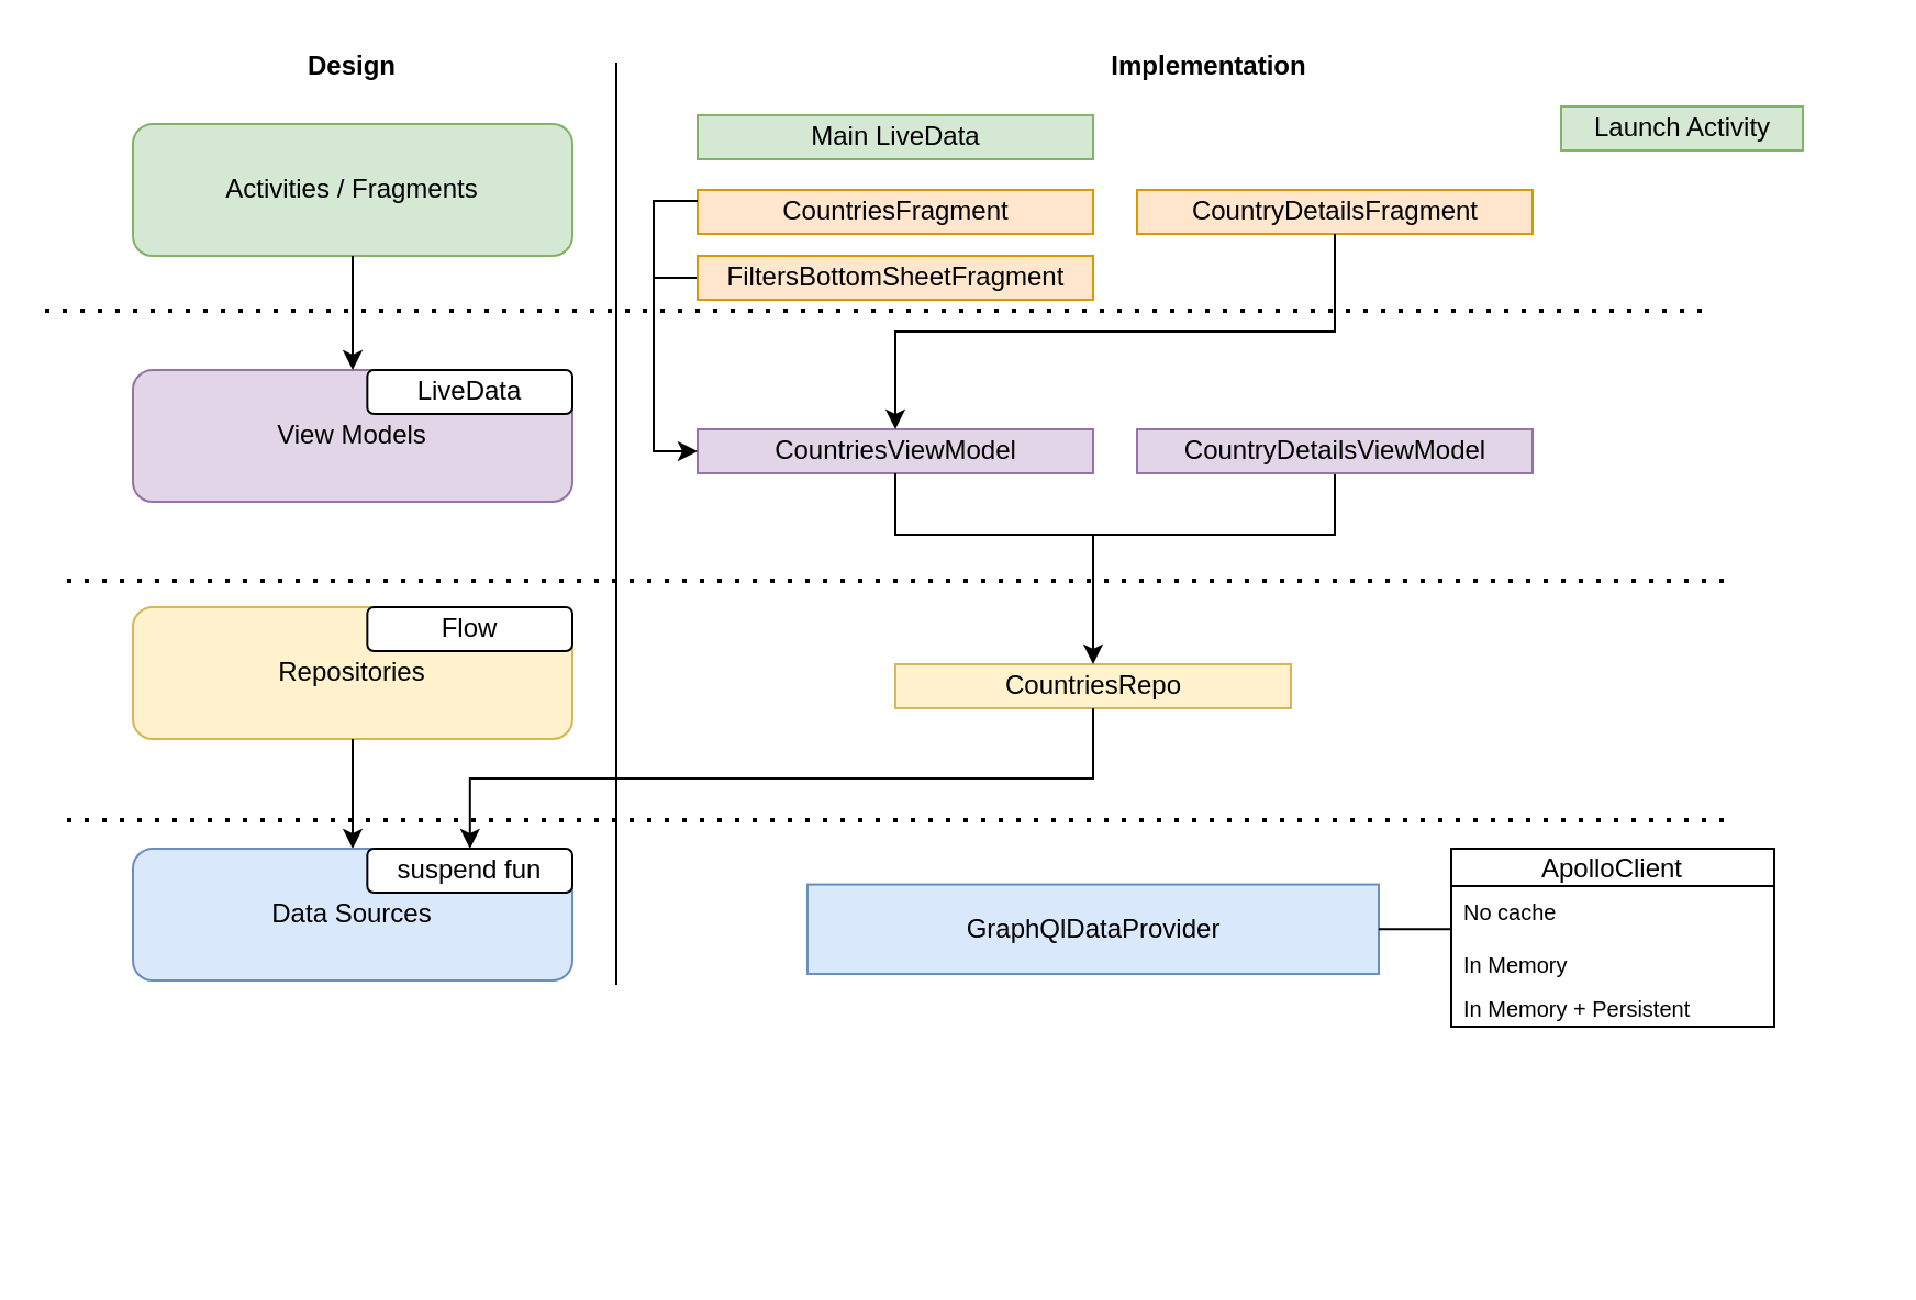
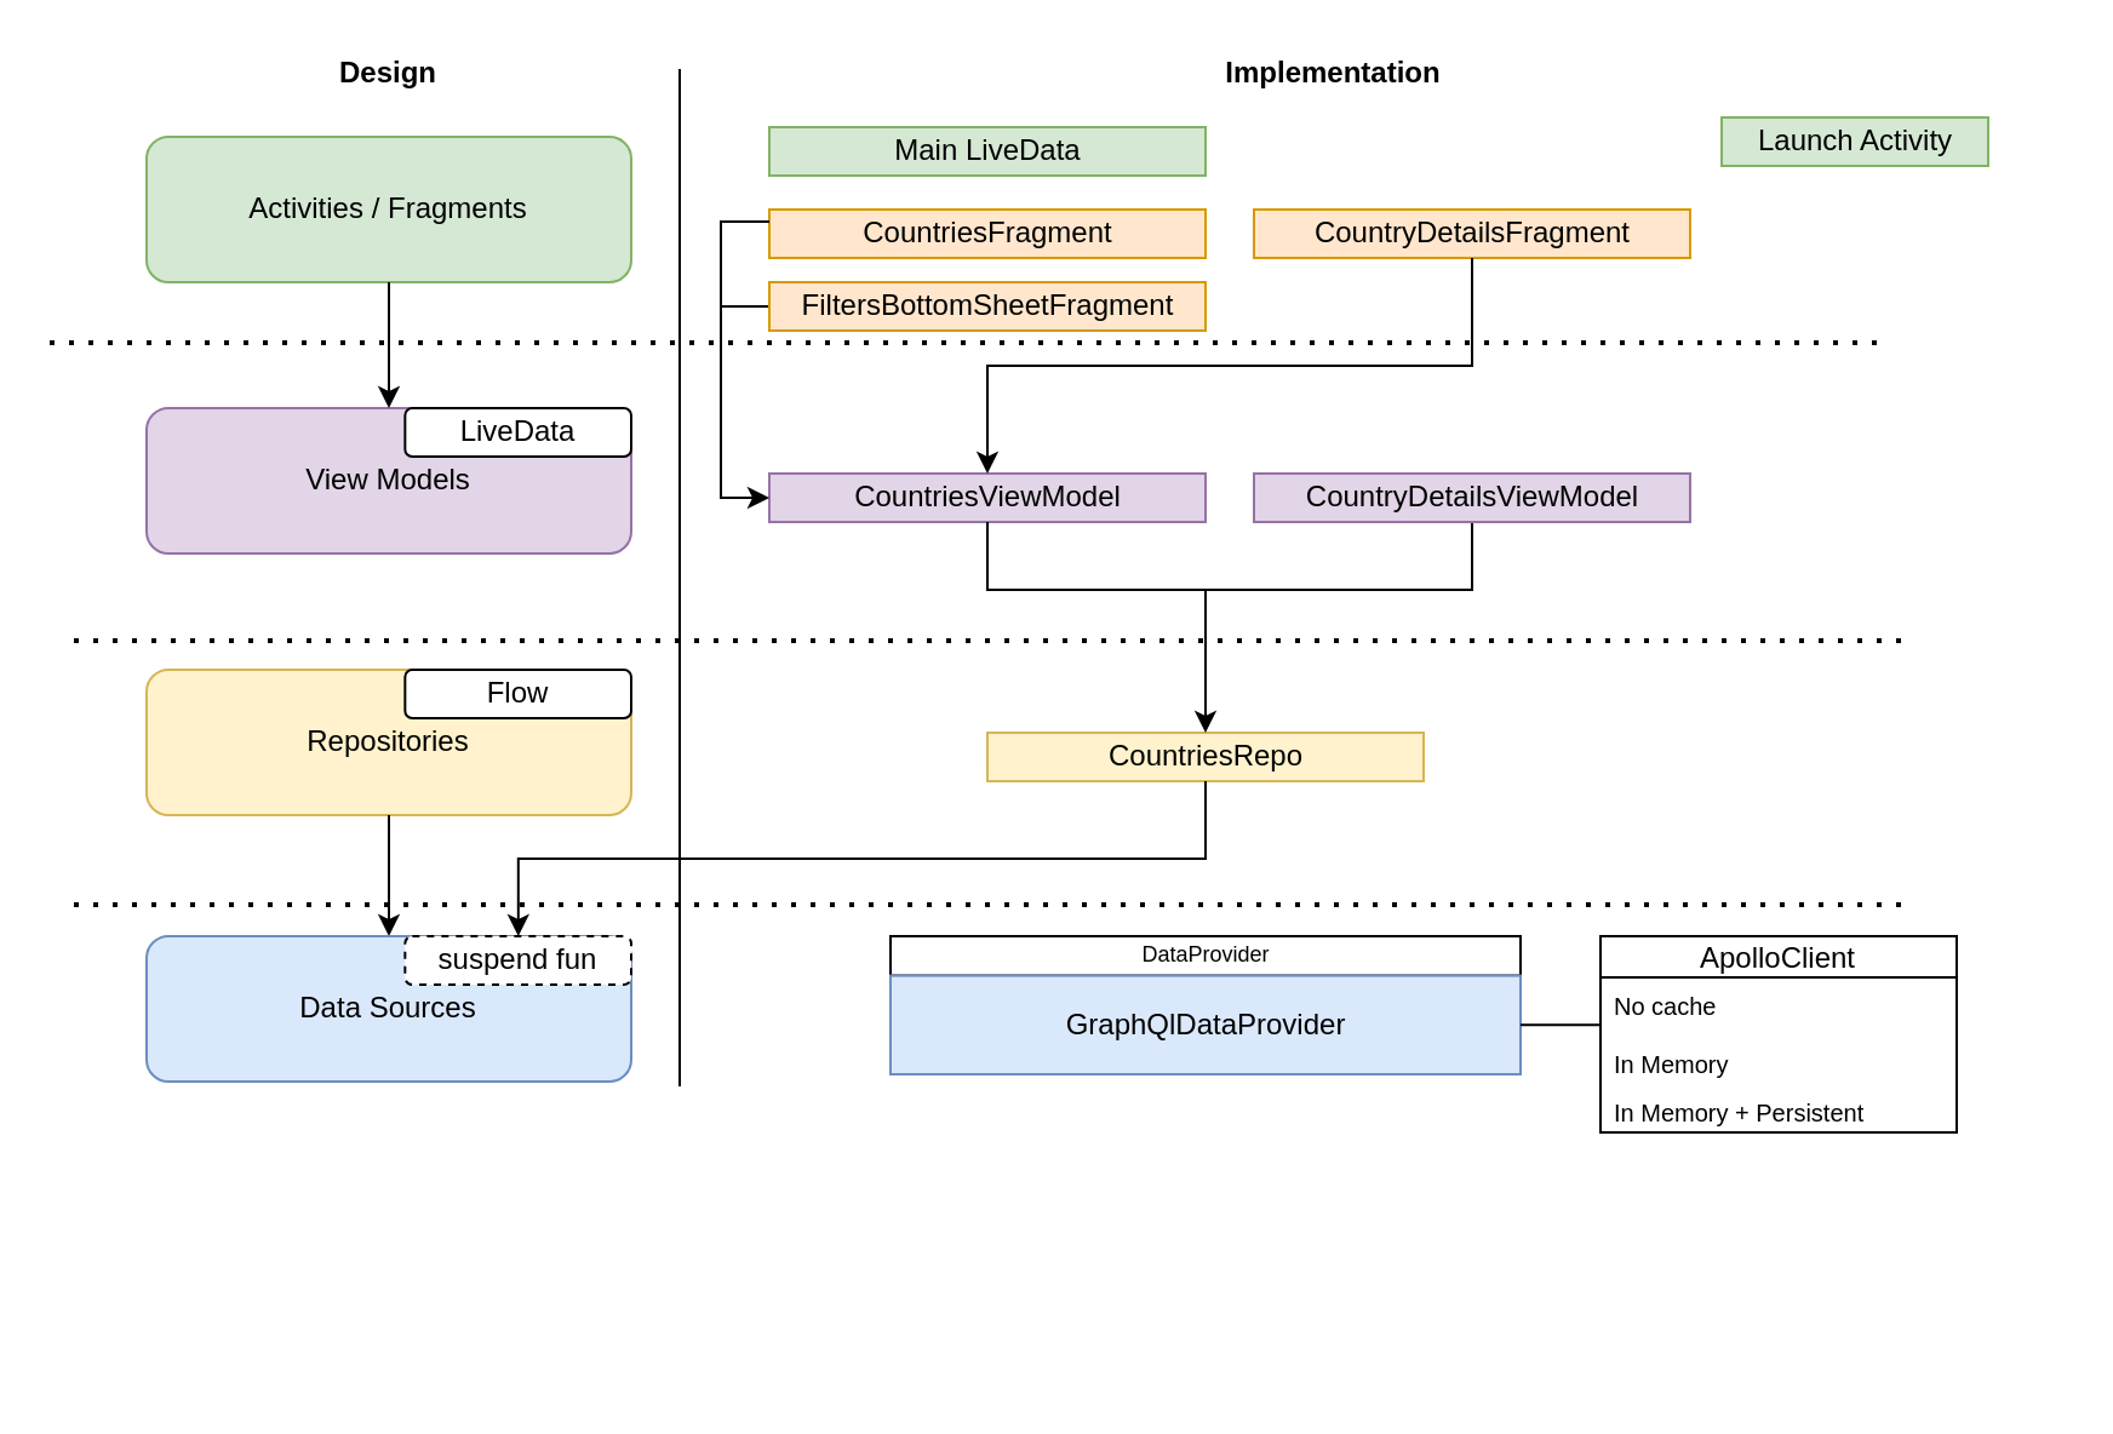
  <mxCell id="0" />
  <mxCell id="1" parent="0" />
  <mxCell id="2" value="" style="endArrow=none;dashed=1;html=1;dashPattern=1 3;strokeWidth=2;" parent="1" edge="1"><mxGeometry width="50" height="50" relative="1" as="geometry"><mxPoint x="20" y="141" as="sourcePoint" /><mxPoint x="780" y="141" as="targetPoint" /></mxGeometry></mxCell>
  <mxCell id="3" value="" style="endArrow=none;dashed=1;html=1;dashPattern=1 3;strokeWidth=2;" parent="1" edge="1"><mxGeometry width="50" height="50" relative="1" as="geometry"><mxPoint x="30" y="264" as="sourcePoint" /><mxPoint x="790" y="264" as="targetPoint" /></mxGeometry></mxCell>
  <mxCell id="4" value="" style="endArrow=none;dashed=1;html=1;dashPattern=1 3;strokeWidth=2;" parent="1" edge="1"><mxGeometry width="50" height="50" relative="1" as="geometry"><mxPoint x="30" y="373" as="sourcePoint" /><mxPoint x="790" y="373" as="targetPoint" /></mxGeometry></mxCell>
  <mxCell id="5" value="Launch Activity" style="html=1;fillColor=#d5e8d4;strokeColor=#82b366;" parent="1" vertex="1"><mxGeometry x="710" y="48" width="110" height="20" as="geometry" /></mxCell>
  <mxCell id="6" value="" style="group" parent="1" vertex="1" connectable="0"><mxGeometry x="60" y="56" width="200" height="390" as="geometry" /></mxCell>
  <mxCell id="7" value="Activities / Fragments" style="rounded=1;whiteSpace=wrap;html=1;fillColor=#d5e8d4;strokeColor=#82b366;" parent="6" vertex="1"><mxGeometry width="200" height="60" as="geometry" /></mxCell>
  <mxCell id="8" value="" style="group" parent="6" vertex="1" connectable="0"><mxGeometry y="112" width="200" height="60" as="geometry" /></mxCell>
  <mxCell id="9" value="View Models" style="rounded=1;whiteSpace=wrap;html=1;fillColor=#e1d5e7;strokeColor=#9673a6;" parent="8" vertex="1"><mxGeometry width="200" height="60" as="geometry" /></mxCell>
  <mxCell id="10" value="LiveData" style="rounded=1;whiteSpace=wrap;html=1;" parent="8" vertex="1"><mxGeometry x="106.667" width="93.333" height="20" as="geometry" /></mxCell>
  <mxCell id="11" style="edgeStyle=orthogonalEdgeStyle;rounded=0;orthogonalLoop=1;jettySize=auto;html=1;exitX=0.5;exitY=1;exitDx=0;exitDy=0;entryX=0.5;entryY=0;entryDx=0;entryDy=0;" parent="6" source="7" target="9" edge="1"><mxGeometry as="geometry"><mxPoint x="75" y="120" as="targetPoint" /></mxGeometry></mxCell>
  <mxCell id="12" value="" style="group" parent="6" vertex="1" connectable="0"><mxGeometry y="220" width="200" height="60" as="geometry" /></mxCell>
  <mxCell id="13" value="Repositories" style="rounded=1;whiteSpace=wrap;html=1;fillColor=#fff2cc;strokeColor=#d6b656;" parent="12" vertex="1"><mxGeometry width="200" height="60" as="geometry" /></mxCell>
  <mxCell id="14" value="Flow" style="rounded=1;whiteSpace=wrap;html=1;" parent="12" vertex="1"><mxGeometry x="106.667" width="93.333" height="20" as="geometry" /></mxCell>
  <mxCell id="15" style="edgeStyle=orthogonalEdgeStyle;rounded=0;orthogonalLoop=1;jettySize=auto;html=1;exitX=0.5;exitY=1;exitDx=0;exitDy=0;" parent="6" source="13" edge="1"><mxGeometry as="geometry"><mxPoint x="100" y="330" as="targetPoint" /></mxGeometry></mxCell>
  <mxCell id="16" value="" style="group" parent="6" vertex="1" connectable="0"><mxGeometry y="330" width="200" height="60" as="geometry" /></mxCell>
  <mxCell id="17" value="Data Sources" style="rounded=1;whiteSpace=wrap;html=1;fillColor=#dae8fc;strokeColor=#6c8ebf;" parent="16" vertex="1"><mxGeometry width="200" height="60" as="geometry" /></mxCell>
- <mxCell id="18" value="suspend fun" style="rounded=1;whiteSpace=wrap;html=1;" parent="16" vertex="1"><mxGeometry x="106.667" width="93.333" height="20" as="geometry" /></mxCell>
+ <mxCell id="18" value="suspend fun" style="rounded=1;whiteSpace=wrap;html=1;dashed=1;" parent="16" vertex="1"><mxGeometry x="106.667" width="93.333" height="20" as="geometry" /></mxCell>
  <mxCell id="19" value="" style="group" parent="1" vertex="1" connectable="0"><mxGeometry x="297" y="40" width="553" height="530" as="geometry" /></mxCell>
  <mxCell id="20" value="Main LiveData" style="html=1;fillColor=#d5e8d4;strokeColor=#82b366;" parent="19" vertex="1"><mxGeometry x="20" y="12" width="180" height="20" as="geometry" /></mxCell>
  <mxCell id="21" value="CountriesFragment" style="html=1;fillColor=#ffe6cc;strokeColor=#d79b00;" parent="19" vertex="1"><mxGeometry x="20" y="46" width="180" height="20" as="geometry" /></mxCell>
  <mxCell id="22" value="CountryDetailsFragment" style="html=1;fillColor=#ffe6cc;strokeColor=#d79b00;" parent="19" vertex="1"><mxGeometry x="220" y="46" width="180" height="20" as="geometry" /></mxCell>
  <mxCell id="23" style="edgeStyle=orthogonalEdgeStyle;rounded=0;orthogonalLoop=1;jettySize=auto;html=1;exitX=0;exitY=0.5;exitDx=0;exitDy=0;endArrow=none;endFill=0;" parent="19" source="24" edge="1"><mxGeometry relative="1" as="geometry"><mxPoint y="96" as="targetPoint" /></mxGeometry></mxCell>
  <mxCell id="24" value="FiltersBottomSheetFragment" style="html=1;fillColor=#ffe6cc;strokeColor=#d79b00;" parent="19" vertex="1"><mxGeometry x="20" y="76" width="180" height="20" as="geometry" /></mxCell>
  <mxCell id="25" value="CountriesViewModel" style="html=1;fillColor=#e1d5e7;strokeColor=#9673a6;" parent="19" vertex="1"><mxGeometry x="20" y="155" width="180" height="20" as="geometry" /></mxCell>
  <mxCell id="26" style="edgeStyle=orthogonalEdgeStyle;rounded=0;orthogonalLoop=1;jettySize=auto;html=1;exitX=0;exitY=0.25;exitDx=0;exitDy=0;entryX=0;entryY=0.5;entryDx=0;entryDy=0;" parent="19" source="21" target="25" edge="1"><mxGeometry relative="1" as="geometry" /></mxCell>
  <mxCell id="27" value="CountriesRepo" style="html=1;fillColor=#fff2cc;strokeColor=#d6b656;" parent="19" vertex="1"><mxGeometry x="110" y="262" width="180" height="20" as="geometry" /></mxCell>
  <mxCell id="28" style="edgeStyle=orthogonalEdgeStyle;rounded=0;orthogonalLoop=1;jettySize=auto;html=1;exitX=0.5;exitY=1;exitDx=0;exitDy=0;endArrow=classic;endFill=1;" parent="19" source="25" target="27" edge="1"><mxGeometry relative="1" as="geometry"><Array as="points"><mxPoint x="110" y="203" /><mxPoint x="200" y="203" /></Array></mxGeometry></mxCell>
  <mxCell id="29" style="edgeStyle=orthogonalEdgeStyle;rounded=0;orthogonalLoop=1;jettySize=auto;html=1;exitX=0.5;exitY=1;exitDx=0;exitDy=0;endArrow=classic;endFill=1;" parent="19" source="27" target="18" edge="1"><mxGeometry relative="1" as="geometry" /></mxCell>
  <mxCell id="30" style="edgeStyle=orthogonalEdgeStyle;rounded=0;orthogonalLoop=1;jettySize=auto;html=1;exitX=0.5;exitY=1;exitDx=0;exitDy=0;entryX=0.5;entryY=0;entryDx=0;entryDy=0;endArrow=none;endFill=0;" edge="1" parent="19"><mxGeometry relative="1" as="geometry"><mxPoint x="310" y="171" as="sourcePoint" /><mxPoint x="200" y="258" as="targetPoint" /><Array as="points"><mxPoint x="310" y="203" /><mxPoint x="200" y="203" /></Array></mxGeometry></mxCell>
  <mxCell id="31" value="CountryDetailsViewModel" style="html=1;fillColor=#e1d5e7;strokeColor=#9673a6;" parent="19" vertex="1"><mxGeometry x="220" y="155" width="180" height="20" as="geometry" /></mxCell>
  <mxCell id="32" style="edgeStyle=orthogonalEdgeStyle;rounded=0;orthogonalLoop=1;jettySize=auto;html=1;exitX=0.5;exitY=1;exitDx=0;exitDy=0;" parent="19" source="22" target="25" edge="1"><mxGeometry relative="1" as="geometry" /></mxCell>
  <mxCell id="33" style="edgeStyle=orthogonalEdgeStyle;rounded=0;orthogonalLoop=1;jettySize=auto;html=1;exitX=0.5;exitY=1;exitDx=0;exitDy=0;" parent="19" source="22" target="22" edge="1"><mxGeometry relative="1" as="geometry" /></mxCell>
  <mxCell id="34" value="" style="group" parent="19" vertex="1" connectable="0"><mxGeometry x="70" y="346" width="260" height="57" as="geometry" /></mxCell>
+ <mxCell id="35" value="DataProvider" style="html=1;fontSize=9;" parent="34" vertex="1"><mxGeometry width="260" height="16.286" as="geometry" /></mxCell>
  <mxCell id="36" value="GraphQlDataProvider" style="html=1;fillColor=#dae8fc;strokeColor=#6c8ebf;" parent="34" vertex="1"><mxGeometry y="16.286" width="260" height="40.714" as="geometry" /></mxCell>
  <mxCell id="37" value="ApolloClient" style="swimlane;fontStyle=0;childLayout=stackLayout;horizontal=1;startSize=17;horizontalStack=0;resizeParent=1;resizeParentMax=0;resizeLast=0;collapsible=1;marginBottom=0;fontSize=12;" vertex="1" parent="19"><mxGeometry x="363" y="346" width="147" height="81" as="geometry"><mxRectangle x="363" y="346" width="100" height="26" as="alternateBounds" /></mxGeometry></mxCell>
  <mxCell id="38" value="No cache" style="text;strokeColor=none;fillColor=none;align=left;verticalAlign=top;spacingLeft=4;spacingRight=4;overflow=hidden;rotatable=0;points=[[0,0.5],[1,0.5]];portConstraint=eastwest;fontSize=10;" vertex="1" parent="37"><mxGeometry y="17" width="147" height="24" as="geometry" /></mxCell>
  <mxCell id="39" value="In Memory" style="text;strokeColor=none;fillColor=none;align=left;verticalAlign=top;spacingLeft=4;spacingRight=4;overflow=hidden;rotatable=0;points=[[0,0.5],[1,0.5]];portConstraint=eastwest;fontSize=10;" vertex="1" parent="37"><mxGeometry y="41" width="147" height="20" as="geometry" /></mxCell>
  <mxCell id="40" value="In Memory + Persistent" style="text;strokeColor=none;fillColor=none;align=left;verticalAlign=top;spacingLeft=4;spacingRight=4;overflow=hidden;rotatable=0;points=[[0,0.5],[1,0.5]];portConstraint=eastwest;fontSize=10;" vertex="1" parent="37"><mxGeometry y="61" width="147" height="20" as="geometry" /></mxCell>
  <mxCell id="41" value="" style="endArrow=none;html=1;" parent="1" edge="1"><mxGeometry width="50" height="50" relative="1" as="geometry"><mxPoint x="280" y="448" as="sourcePoint" /><mxPoint x="280" y="28" as="targetPoint" /></mxGeometry></mxCell>
  <mxCell id="42" value="Design" style="text;html=1;strokeColor=none;fillColor=none;align=center;verticalAlign=middle;whiteSpace=wrap;rounded=0;fontStyle=1" parent="1" vertex="1"><mxGeometry x="140" y="20" width="40" height="20" as="geometry" /></mxCell>
  <mxCell id="43" value="Implementation" style="text;html=1;strokeColor=none;fillColor=none;align=center;verticalAlign=middle;whiteSpace=wrap;rounded=0;fontStyle=1" parent="1" vertex="1"><mxGeometry x="530" y="20" width="40" height="20" as="geometry" /></mxCell>
  <mxCell id="44" style="edgeStyle=orthogonalEdgeStyle;rounded=0;orthogonalLoop=1;jettySize=auto;html=1;exitX=1;exitY=0.5;exitDx=0;exitDy=0;fontSize=10;endArrow=none;endFill=0;" edge="1" parent="1" source="36"><mxGeometry relative="1" as="geometry"><mxPoint x="660" y="422.667" as="targetPoint" /></mxGeometry></mxCell>
